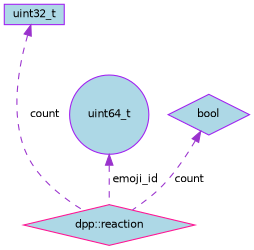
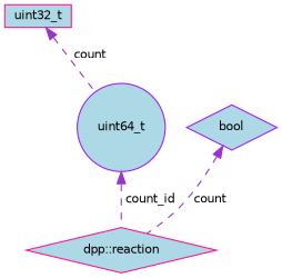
  digraph {
    node [color=deeppink fillcolor=lightblue fontname=Helvetica fontsize=10 shape=diamond style=filled]
    edge [color=darkorchid3 dir=back fontname=Helvetica fontsize=10 labelfontname=Helvetica labelfontsize=10 style=dashed]
    n1 [fontcolor=black height=0.2 label="dpp::reaction" width=0.4]
-   n2 [color=purple height=0.2 label=uint32_t shape=box width=0.4]
+   n2 [height=0.2 label=uint32_t shape=box width=0.4]
    n3 [color=purple height=0.2 label=bool width=0.4]
    n4 [color=purple height=0.2 label=uint64_t shape=circle width=0.4]
-   n2 -> n1 [label=" count"]
+   n2 -> n4 [label=" count"]
    n3 -> n1 [label=" count"]
-   n4 -> n1 [label=" emoji_id"]
+   n4 -> n1 [label=" count_id"]
  }
